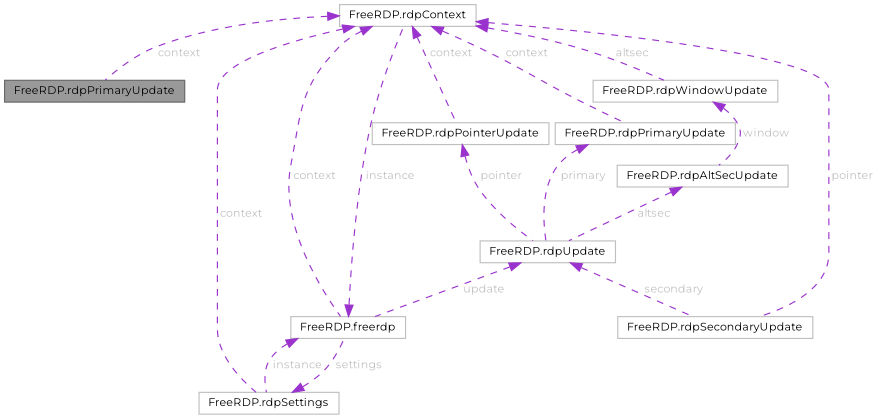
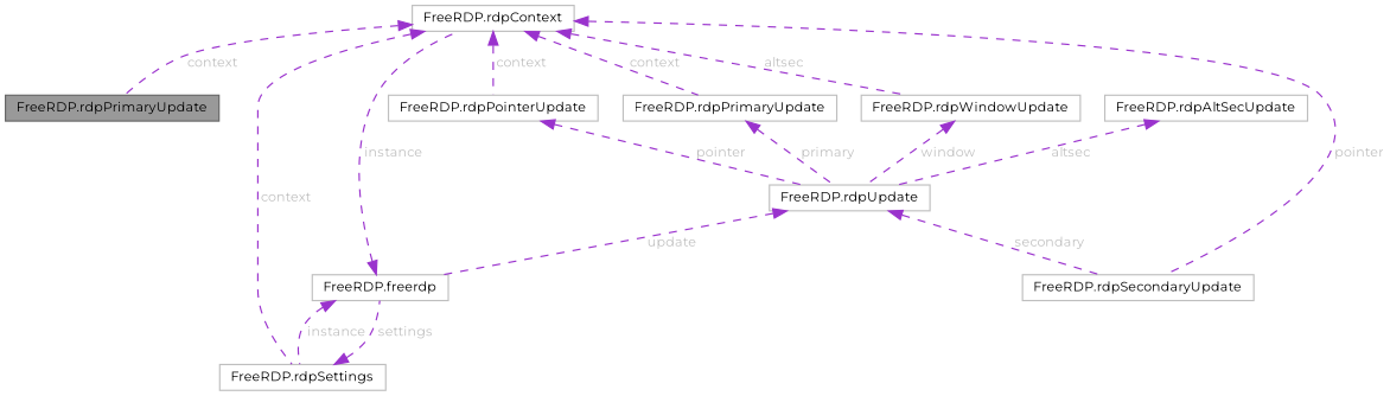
  digraph {
    fontname=Montserrat
    rankdir=TB
    node [color=grey75 fillcolor=white fontname=Montserrat fontsize=10 shape=box style=filled]
    edge [color=darkorchid3 dir=back fontcolor=grey fontname=Montserrat fontsize=10 labelfontname=Helvetica labelfontsize=10 style=dashed]
    n1 [color=gray40 fillcolor=grey60 fontcolor=black height=0.2 label="FreeRDP.rdpPrimaryUpdate" width=0.4]
    n2 [height=0.2 label="FreeRDP.rdpContext" width=0.4]
    n3 [height=0.2 label="FreeRDP.freerdp" width=0.4]
    n4 [height=0.2 label="FreeRDP.rdpPointerUpdate" width=0.4]
    n5 [height=0.2 label="FreeRDP.rdpPrimaryUpdate" width=0.4]
    n6 [height=0.2 label="FreeRDP.rdpSecondaryUpdate" width=0.4]
    n7 [height=0.2 label="FreeRDP.rdpWindowUpdate" width=0.4]
    n8 [height=0.2 label="FreeRDP.rdpSettings" width=0.4]
    n9 [height=0.2 label="FreeRDP.rdpUpdate" width=0.4]
    n10 [height=0.2 label="FreeRDP.rdpAltSecUpdate" width=0.4]
    n2 -> n1 [label=" context"]
-   n2 -> n3 [label=" context"]
    n2 -> n4 [label=" context"]
    n2 -> n5 [label=" context"]
    n2 -> n6 [label=" pointer"]
    n2 -> n7 [label=" altsec"]
    n2 -> n8 [label=" context"]
    n3 -> n2 [label=" instance"]
    n3 -> n8 [label=" instance"]
    n4 -> n9 [label=" pointer"]
    n5 -> n9 [label=" primary"]
-   n7 -> n10 [label=" window"]
+   n7 -> n9 [label=" window"]
    n8 -> n3 [label=" settings"]
    n9 -> n3 [label=" update"]
    n9 -> n6 [label=" secondary"]
    n10 -> n9 [label=" altsec"]
  }
